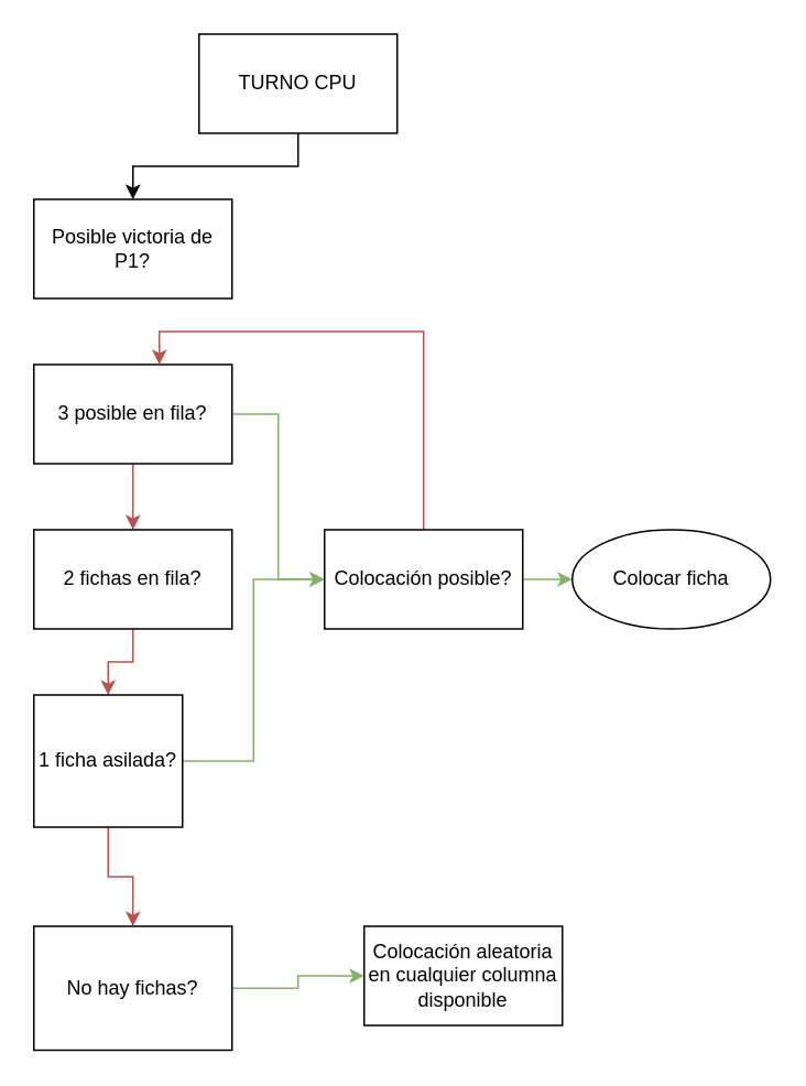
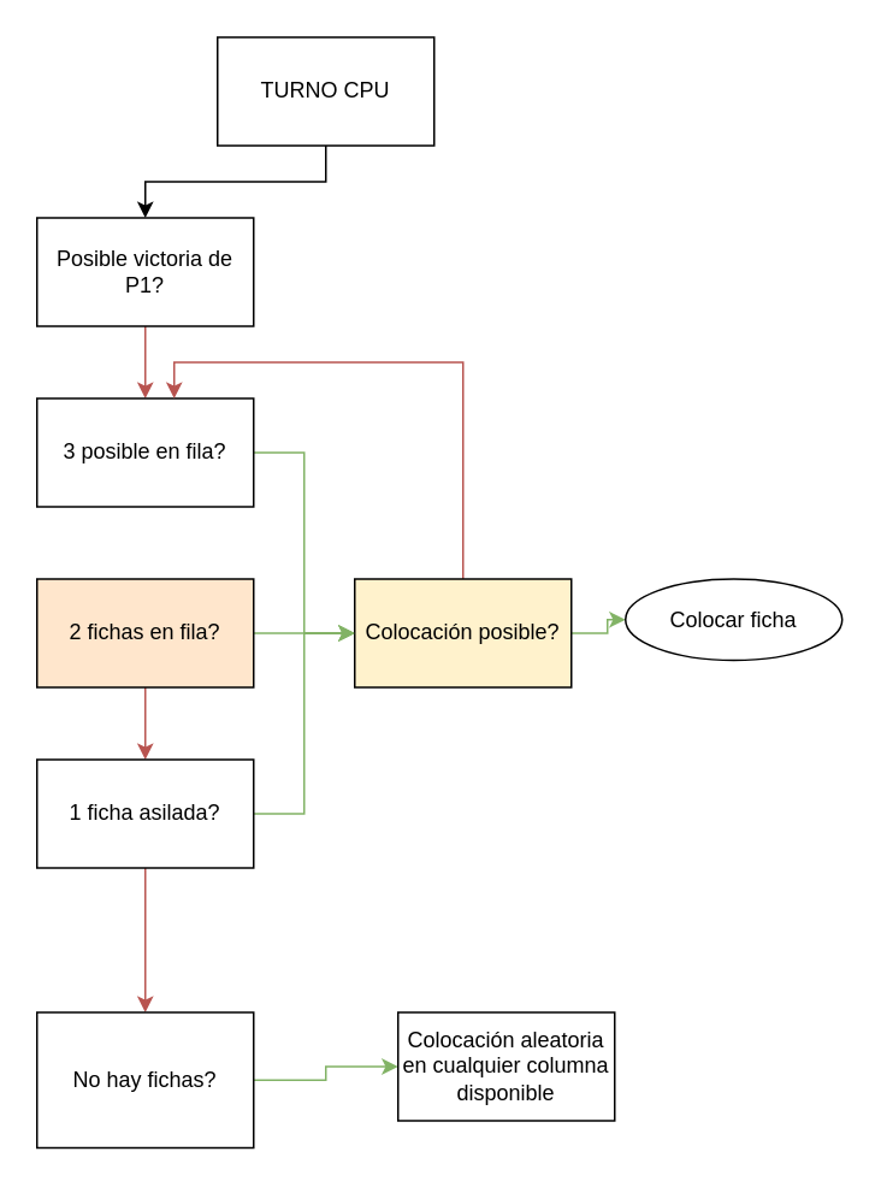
  <mxCell id="0" />
  <mxCell id="1" parent="0" />
  <mxCell id="2" value="" style="edgeStyle=orthogonalEdgeStyle;rounded=0;orthogonalLoop=1;jettySize=auto;html=1;" edge="1" parent="1" source="3" target="5"><mxGeometry relative="1" as="geometry" /></mxCell>
  <mxCell id="3" value="TURNO CPU" style="rounded=0;whiteSpace=wrap;html=1;" vertex="1" parent="1"><mxGeometry x="120" y="20" width="120" height="60" as="geometry" /></mxCell>
+ <mxCell id="4" value="" style="edgeStyle=orthogonalEdgeStyle;rounded=0;orthogonalLoop=1;jettySize=auto;html=1;fillColor=#f8cecc;strokeColor=#b85450;" edge="1" parent="1" source="5" target="8"><mxGeometry relative="1" as="geometry" /></mxCell>
  <mxCell id="5" value="Posible victoria de P1?" style="rounded=0;whiteSpace=wrap;html=1;" vertex="1" parent="1"><mxGeometry x="20" y="120" width="120" height="60" as="geometry" /></mxCell>
- <mxCell id="6" value="" style="edgeStyle=orthogonalEdgeStyle;rounded=0;orthogonalLoop=1;jettySize=auto;html=1;fillColor=#f8cecc;strokeColor=#b85450;" edge="1" parent="1" source="8" target="11"><mxGeometry relative="1" as="geometry" /></mxCell>
  <mxCell id="7" style="edgeStyle=orthogonalEdgeStyle;rounded=0;orthogonalLoop=1;jettySize=auto;html=1;exitX=1;exitY=0.5;exitDx=0;exitDy=0;entryX=0;entryY=0.5;entryDx=0;entryDy=0;fillColor=#d5e8d4;strokeColor=#82b366;" edge="1" parent="1" source="8" target="14"><mxGeometry relative="1" as="geometry" /></mxCell>
  <mxCell id="8" value="3 posible en fila?" style="whiteSpace=wrap;html=1;rounded=0;" vertex="1" parent="1"><mxGeometry x="20" y="220" width="120" height="60" as="geometry" /></mxCell>
+ <mxCell id="9" style="edgeStyle=orthogonalEdgeStyle;rounded=0;orthogonalLoop=1;jettySize=auto;html=1;entryX=0;entryY=0.5;entryDx=0;entryDy=0;fillColor=#d5e8d4;strokeColor=#82b366;" edge="1" parent="1" source="11" target="14"><mxGeometry relative="1" as="geometry" /></mxCell>
  <mxCell id="10" value="" style="edgeStyle=orthogonalEdgeStyle;rounded=0;orthogonalLoop=1;jettySize=auto;html=1;fillColor=#f8cecc;strokeColor=#b85450;" edge="1" parent="1" source="11" target="18"><mxGeometry relative="1" as="geometry" /></mxCell>
- <mxCell id="11" value="2 fichas en fila?" style="whiteSpace=wrap;html=1;rounded=0;" vertex="1" parent="1"><mxGeometry x="20" y="320" width="120" height="60" as="geometry" /></mxCell>
+ <mxCell id="11" value="2 fichas en fila?" style="whiteSpace=wrap;html=1;rounded=0;fillColor=#ffe6cc;" vertex="1" parent="1"><mxGeometry x="20" y="320" width="120" height="60" as="geometry" /></mxCell>
  <mxCell id="12" value="" style="edgeStyle=orthogonalEdgeStyle;rounded=0;orthogonalLoop=1;jettySize=auto;html=1;fillColor=#d5e8d4;strokeColor=#82b366;" edge="1" parent="1" source="14" target="15"><mxGeometry relative="1" as="geometry" /></mxCell>
  <mxCell id="13" style="edgeStyle=orthogonalEdgeStyle;rounded=0;orthogonalLoop=1;jettySize=auto;html=1;fillColor=#f8cecc;strokeColor=#b85450;" edge="1" parent="1" source="14"><mxGeometry relative="1" as="geometry"><mxPoint x="96" y="220" as="targetPoint" /><Array as="points"><mxPoint x="256" y="200" /><mxPoint x="96" y="200" /><mxPoint x="96" y="220" /></Array></mxGeometry></mxCell>
- <mxCell id="14" value="Colocación posible?" style="whiteSpace=wrap;html=1;rounded=0;" vertex="1" parent="1"><mxGeometry x="196" y="320" width="120" height="60" as="geometry" /></mxCell>
- <mxCell id="15" value="Colocar ficha" style="ellipse;whiteSpace=wrap;html=1;rounded=0;" vertex="1" parent="1"><mxGeometry x="346" y="320" width="120" height="60" as="geometry" /></mxCell>
+ <mxCell id="14" value="Colocación posible?" style="whiteSpace=wrap;html=1;rounded=0;fillColor=#fff2cc;" vertex="1" parent="1"><mxGeometry x="196" y="320" width="120" height="60" as="geometry" /></mxCell>
+ <mxCell id="15" value="Colocar ficha" style="ellipse;whiteSpace=wrap;html=1;rounded=0;" vertex="1" parent="1"><mxGeometry x="346" y="320" width="120" height="45" as="geometry" /></mxCell>
  <mxCell id="16" style="edgeStyle=orthogonalEdgeStyle;rounded=0;orthogonalLoop=1;jettySize=auto;html=1;entryX=0;entryY=0.5;entryDx=0;entryDy=0;fillColor=#d5e8d4;strokeColor=#82b366;" edge="1" parent="1" source="18" target="14"><mxGeometry relative="1" as="geometry" /></mxCell>
  <mxCell id="17" value="" style="edgeStyle=orthogonalEdgeStyle;rounded=0;orthogonalLoop=1;jettySize=auto;html=1;fillColor=#f8cecc;strokeColor=#b85450;" edge="1" parent="1" source="18" target="20"><mxGeometry relative="1" as="geometry" /></mxCell>
- <mxCell id="18" value="1 ficha asilada?" style="whiteSpace=wrap;html=1;rounded=0;" vertex="1" parent="1"><mxGeometry x="20" y="420" width="90" height="80" as="geometry" /></mxCell>
+ <mxCell id="18" value="1 ficha asilada?" style="whiteSpace=wrap;html=1;rounded=0;" vertex="1" parent="1"><mxGeometry x="20" y="420" width="120" height="60" as="geometry" /></mxCell>
  <mxCell id="19" value="" style="edgeStyle=orthogonalEdgeStyle;rounded=0;orthogonalLoop=1;jettySize=auto;html=1;fillColor=#d5e8d4;strokeColor=#82b366;" edge="1" parent="1" source="20" target="21"><mxGeometry relative="1" as="geometry" /></mxCell>
  <mxCell id="20" value="No hay fichas?" style="whiteSpace=wrap;html=1;rounded=0;" vertex="1" parent="1"><mxGeometry x="20" y="560" width="120" height="75" as="geometry" /></mxCell>
  <mxCell id="21" value="Colocación aleatoria en cualquier columna disponible" style="whiteSpace=wrap;html=1;rounded=0;" vertex="1" parent="1"><mxGeometry x="220" y="560" width="120" height="60" as="geometry" /></mxCell>
